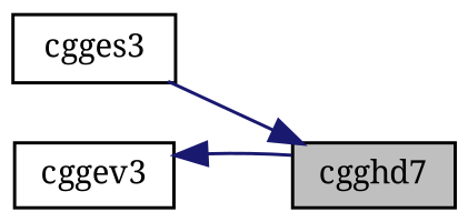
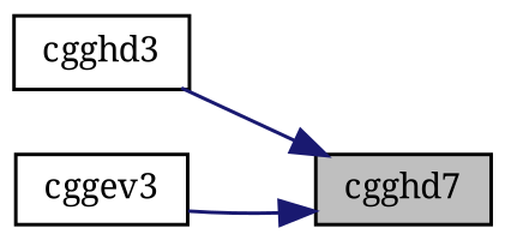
  digraph {
    fontname="Noto Serif"
    rankdir=RL
    node [color=black fillcolor=white fontname="Noto Serif" fontsize=10 shape=record style=filled]
    edge [color=midnightblue dir=back fontname="Noto Serif" fontsize=10 labelfontname=Helvetica labelfontsize=10 style=solid]
    n1 [fillcolor=grey75 fontcolor=black height=0.2 label=cgghd7 width=0.4]
-   n2 [height=0.2 label=cgges3 width=0.4]
+   n2 [height=0.2 label=cgghd3 width=0.4]
    n3 [height=0.2 label=cggev3 width=0.4]
    n1 -> n2
-   n3 -> n1
+   n1 -> n3
  }
